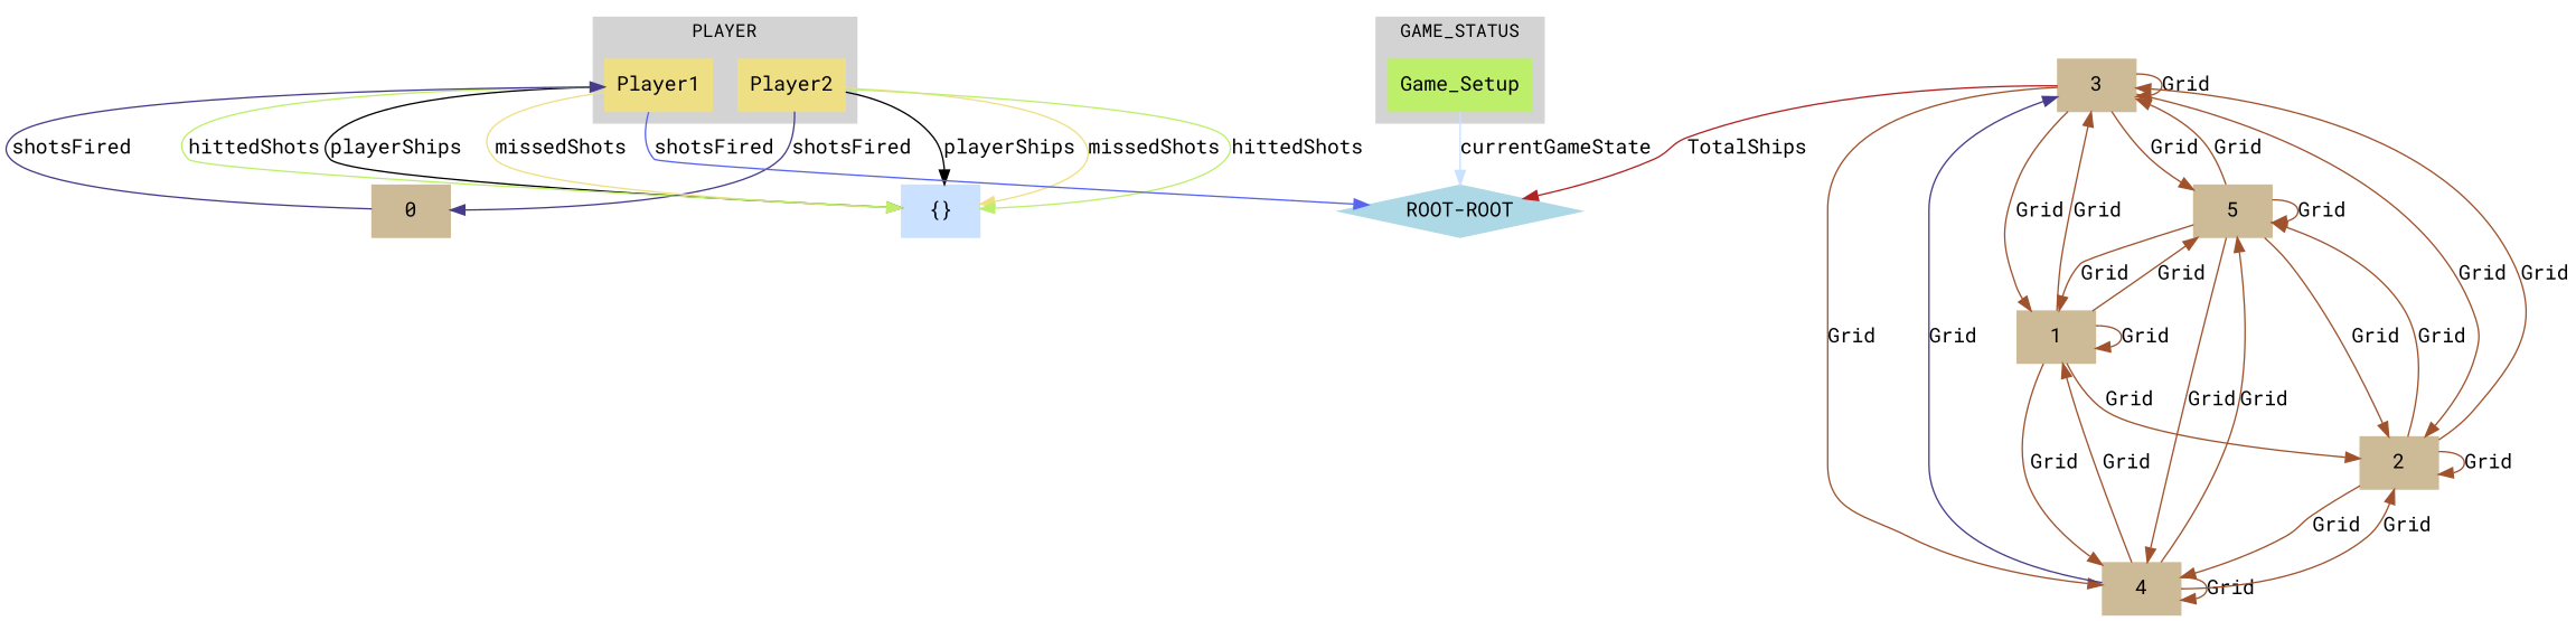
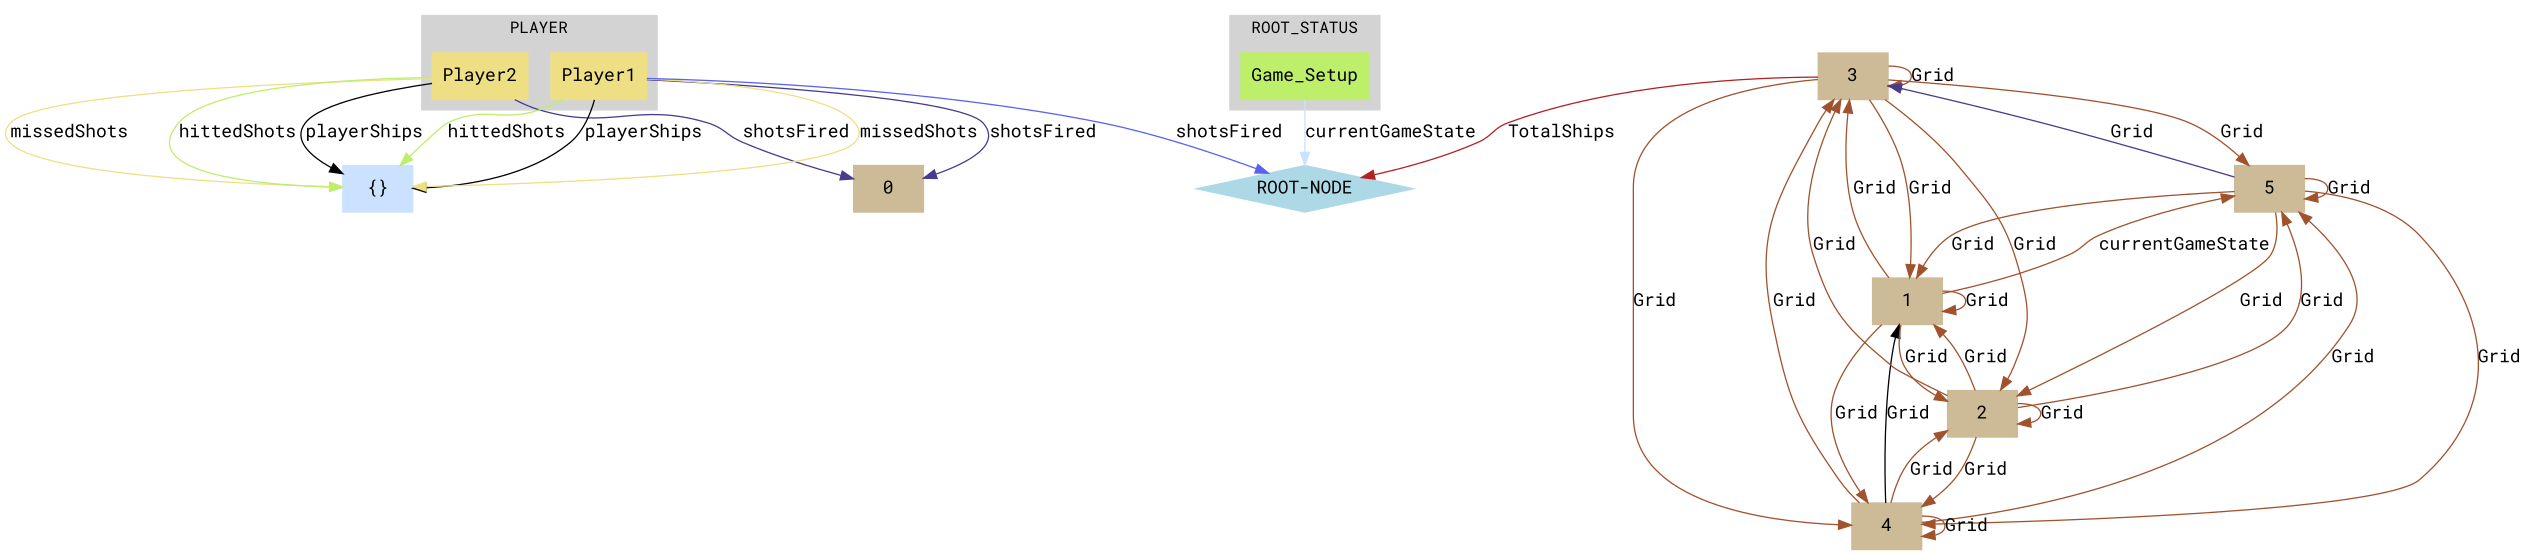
  digraph {
    fontname="Roboto Mono"
    fontsize=12
    rankdir=TB
    node [color=wheat3 fontname="Roboto Mono" shape=box style="filled, solid"]
    edge [color=sienna fontname="Roboto Mono"]
    Player2 [color="#efdf84"]
    Player1 [color="#efdf84"]
    Game_Setup [color="#bdef6b"]
    0
    "\{\}" [color=LightSteelBlue1]
-   "ROOT-NODE" [color=lightblue shape=diamond label="ROOT-ROOT"]
+   "ROOT-NODE" [color=lightblue shape=diamond]
    3
    5
    4
    2
    1
    subgraph cluster_1 {
      color=lightgrey
      label=PLAYER
      style=filled
      Player2
      Player1
    }
    subgraph cluster_2 {
      color=lightgrey
      label=SHOT_REPORT_MESSAGES
      style=filled
    }
    subgraph cluster_3 {
      color=lightgrey
-     label=GAME_STATUS
+     label=ROOT_STATUS
      style=filled
      Game_Setup
    }
    subgraph cluster_4 {
      color=lightgrey
      label=REPORT_MESSAGES
      style=filled
    }
    Player2 -> 0 [color=SlateBlue4 label=shotsFired]
    Player2 -> "\{\}" [color=black label=playerShips]
    Player2 -> "\{\}" [color="#efdf84" label=missedShots]
    Player2 -> "\{\}" [color="#bdef6b" label=hittedShots]
-   0 -> Player1 [color=SlateBlue4 label=shotsFired]
+   Player1 -> 0 [color=SlateBlue4 label=shotsFired]
    Player1 -> "\{\}" [color=black label=playerShips]
    Player1 -> "\{\}" [color="#efdf84" label=missedShots]
    Player1 -> "\{\}" [color="#bdef6b" label=hittedShots]
    Player1 -> "ROOT-NODE" [color="#5863ee" label=shotsFired]
    Game_Setup -> "ROOT-NODE" [color=LightSteelBlue1 label=currentGameState]
    3 -> "ROOT-NODE" [color=firebrick label=TotalShips]
    3 -> 3 [label=Grid]
    3 -> 5 [label=Grid]
    3 -> 4 [label=Grid]
    3 -> 2 [label=Grid]
    3 -> 1 [label=Grid]
-   5 -> 3 [label=Grid]
+   5 -> 3 [color=SlateBlue4 label=Grid]
    5 -> 5 [label=Grid]
    5 -> 4 [label=Grid]
    5 -> 2 [label=Grid]
    5 -> 1 [label=Grid]
-   4 -> 3 [color=SlateBlue4 label=Grid]
+   4 -> 3 [label=Grid]
    4 -> 5 [label=Grid]
    4 -> 4 [label=Grid]
    4 -> 2 [label=Grid]
-   4 -> 1 [label=Grid]
+   4 -> 1 [color=black label=Grid]
    2 -> 3 [label=Grid]
    2 -> 5 [label=Grid]
    2 -> 4 [label=Grid]
    2 -> 2 [label=Grid]
+   2 -> 1 [label=Grid]
    1 -> 3 [label=Grid]
-   1 -> 5 [label=Grid]
+   1 -> 5 [label=currentGameState]
    1 -> 4 [label=Grid]
    1 -> 2 [label=Grid]
    1 -> 1 [label=Grid]
  }
